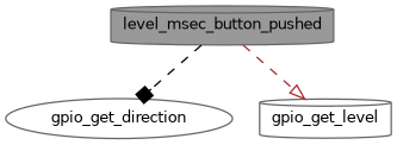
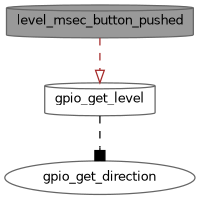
  digraph {
    rankdir=TB
    node [color=grey40 fillcolor=white fontname=Helvetica fontsize=10 shape=cylinder style=filled]
    edge [fontname=Helvetica fontsize=10 labelfontname=Helvetica labelfontsize=10 style=dashed]
    n1 [color=gray40 fillcolor=grey60 fontcolor=black height=0.2 label=level_msec_button_pushed width=0.4]
    n2 [height=0.2 label=gpio_get_direction shape=ellipse width=0.4]
    n3 [height=0.2 label=gpio_get_level width=0.4]
-   n1 -> n2 [arrowhead=box color=black]
+   n3 -> n2 [arrowhead=box color=black]
    n1 -> n3 [arrowhead=onormal color=brown]
  }
